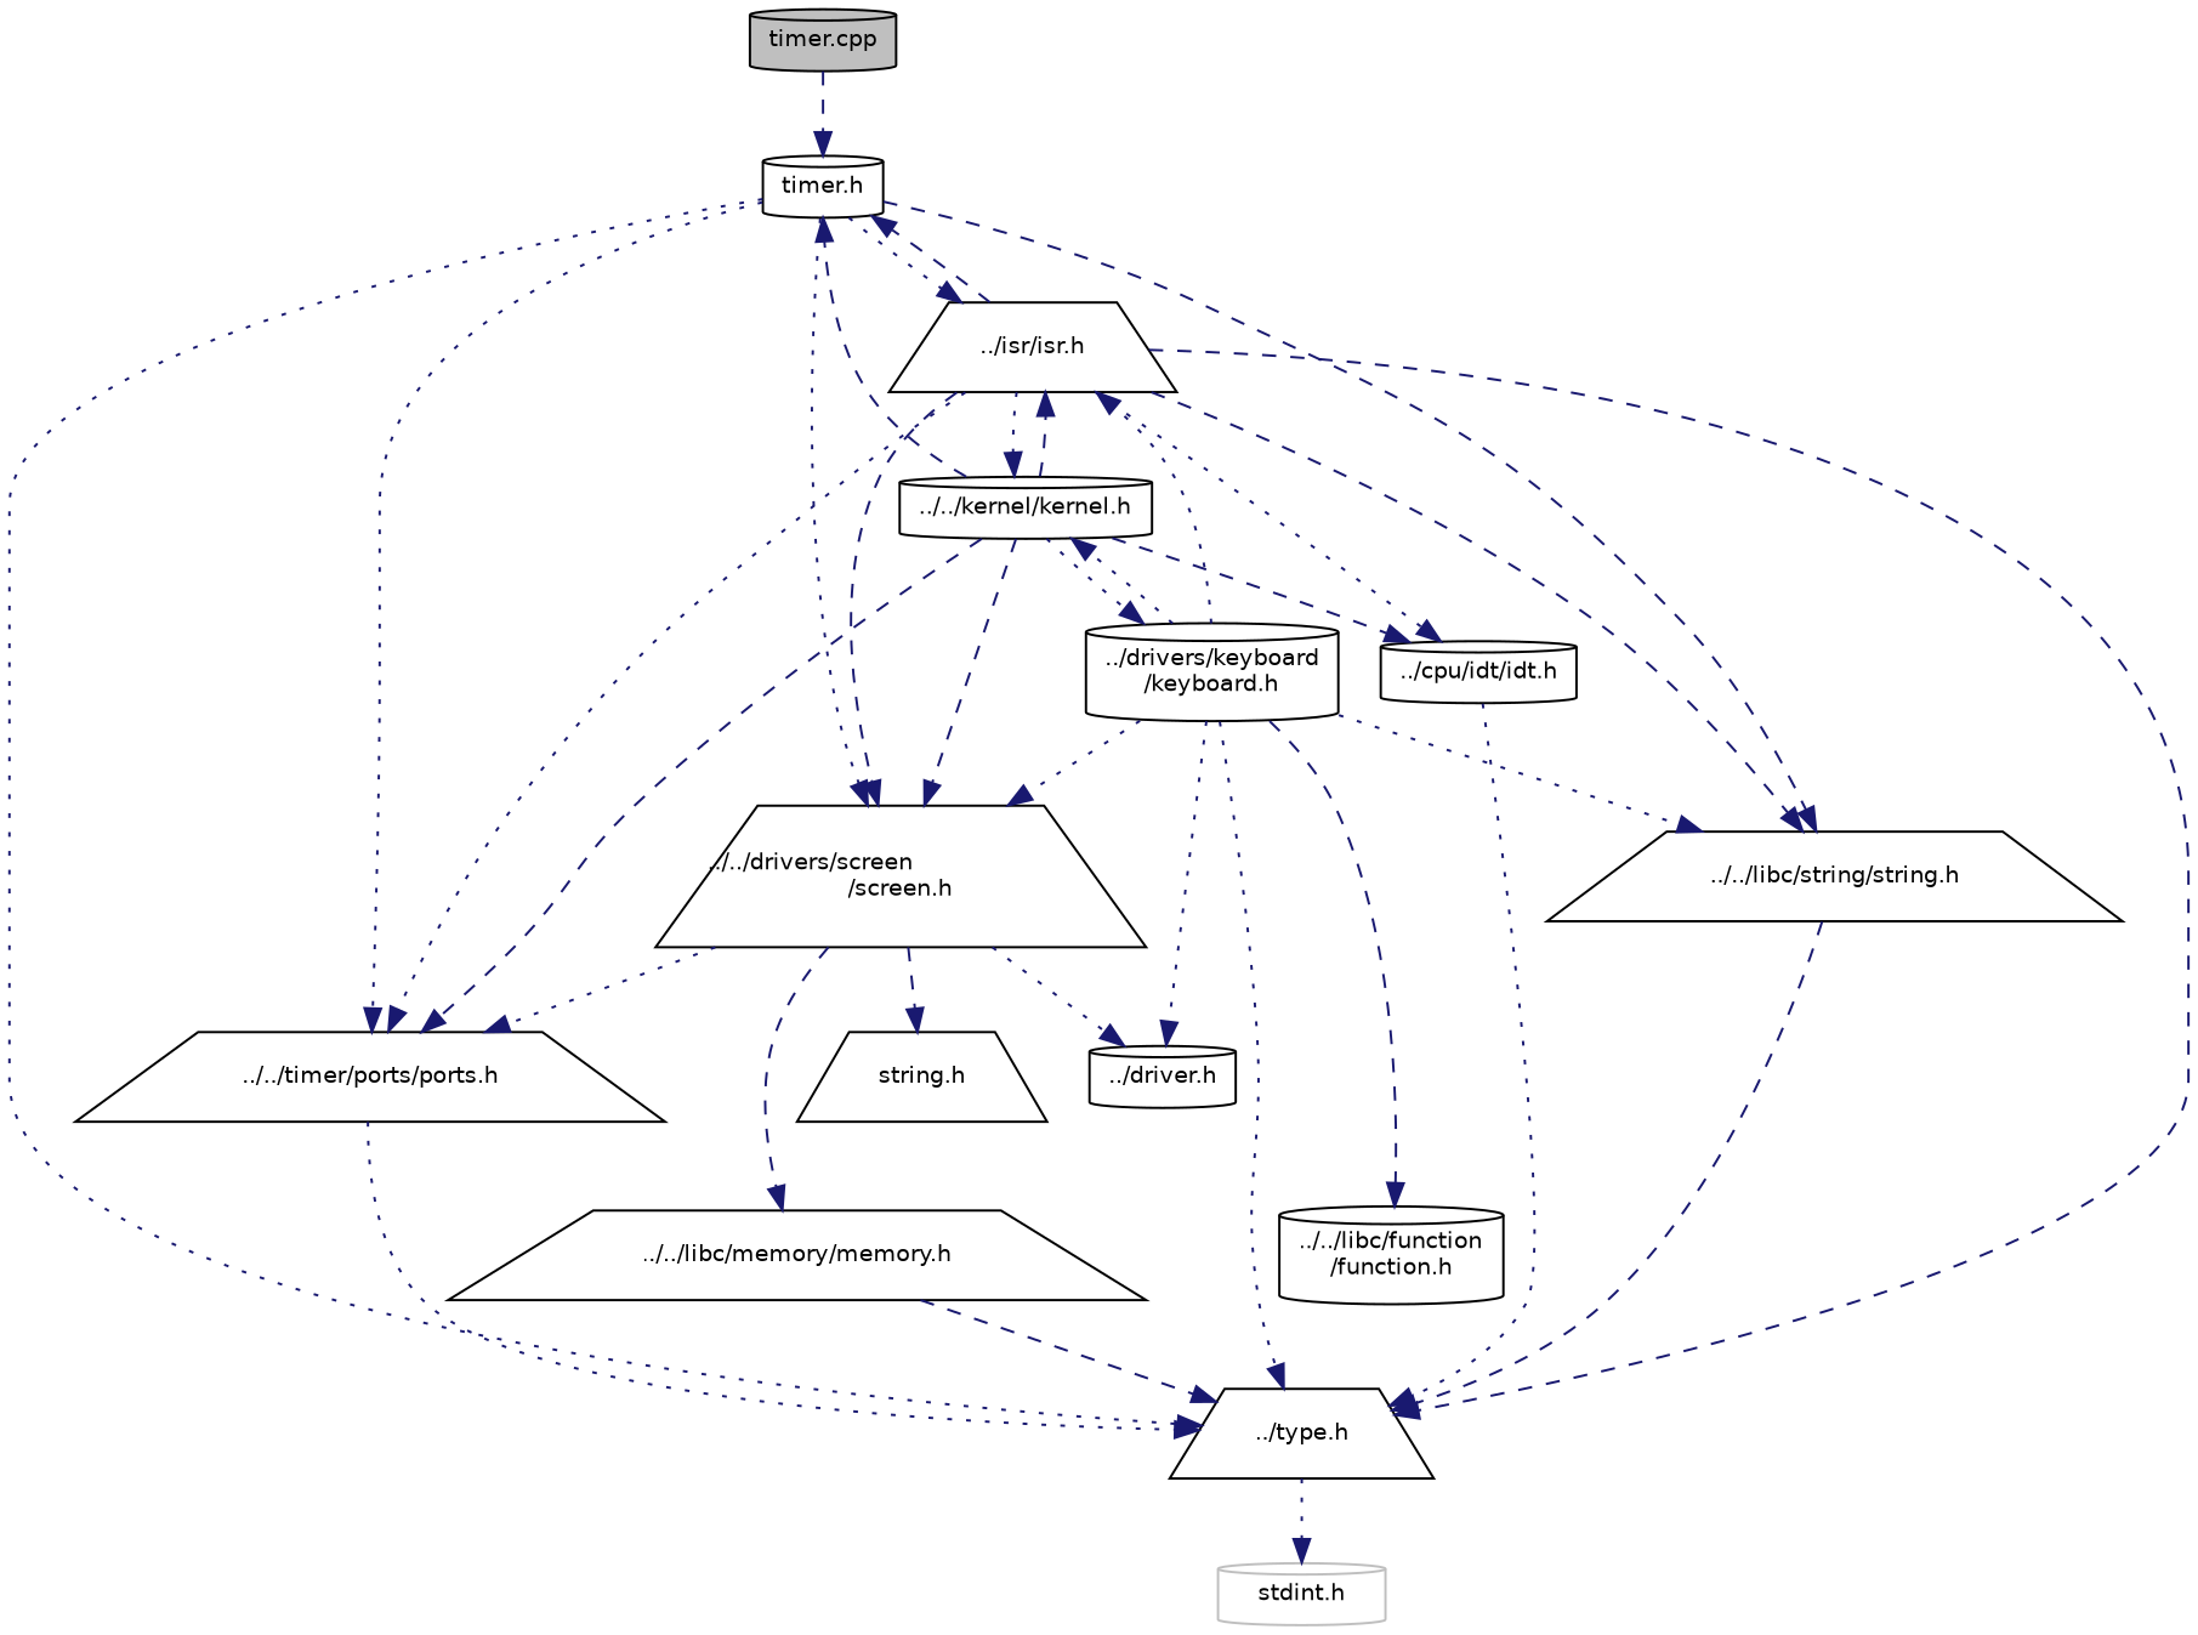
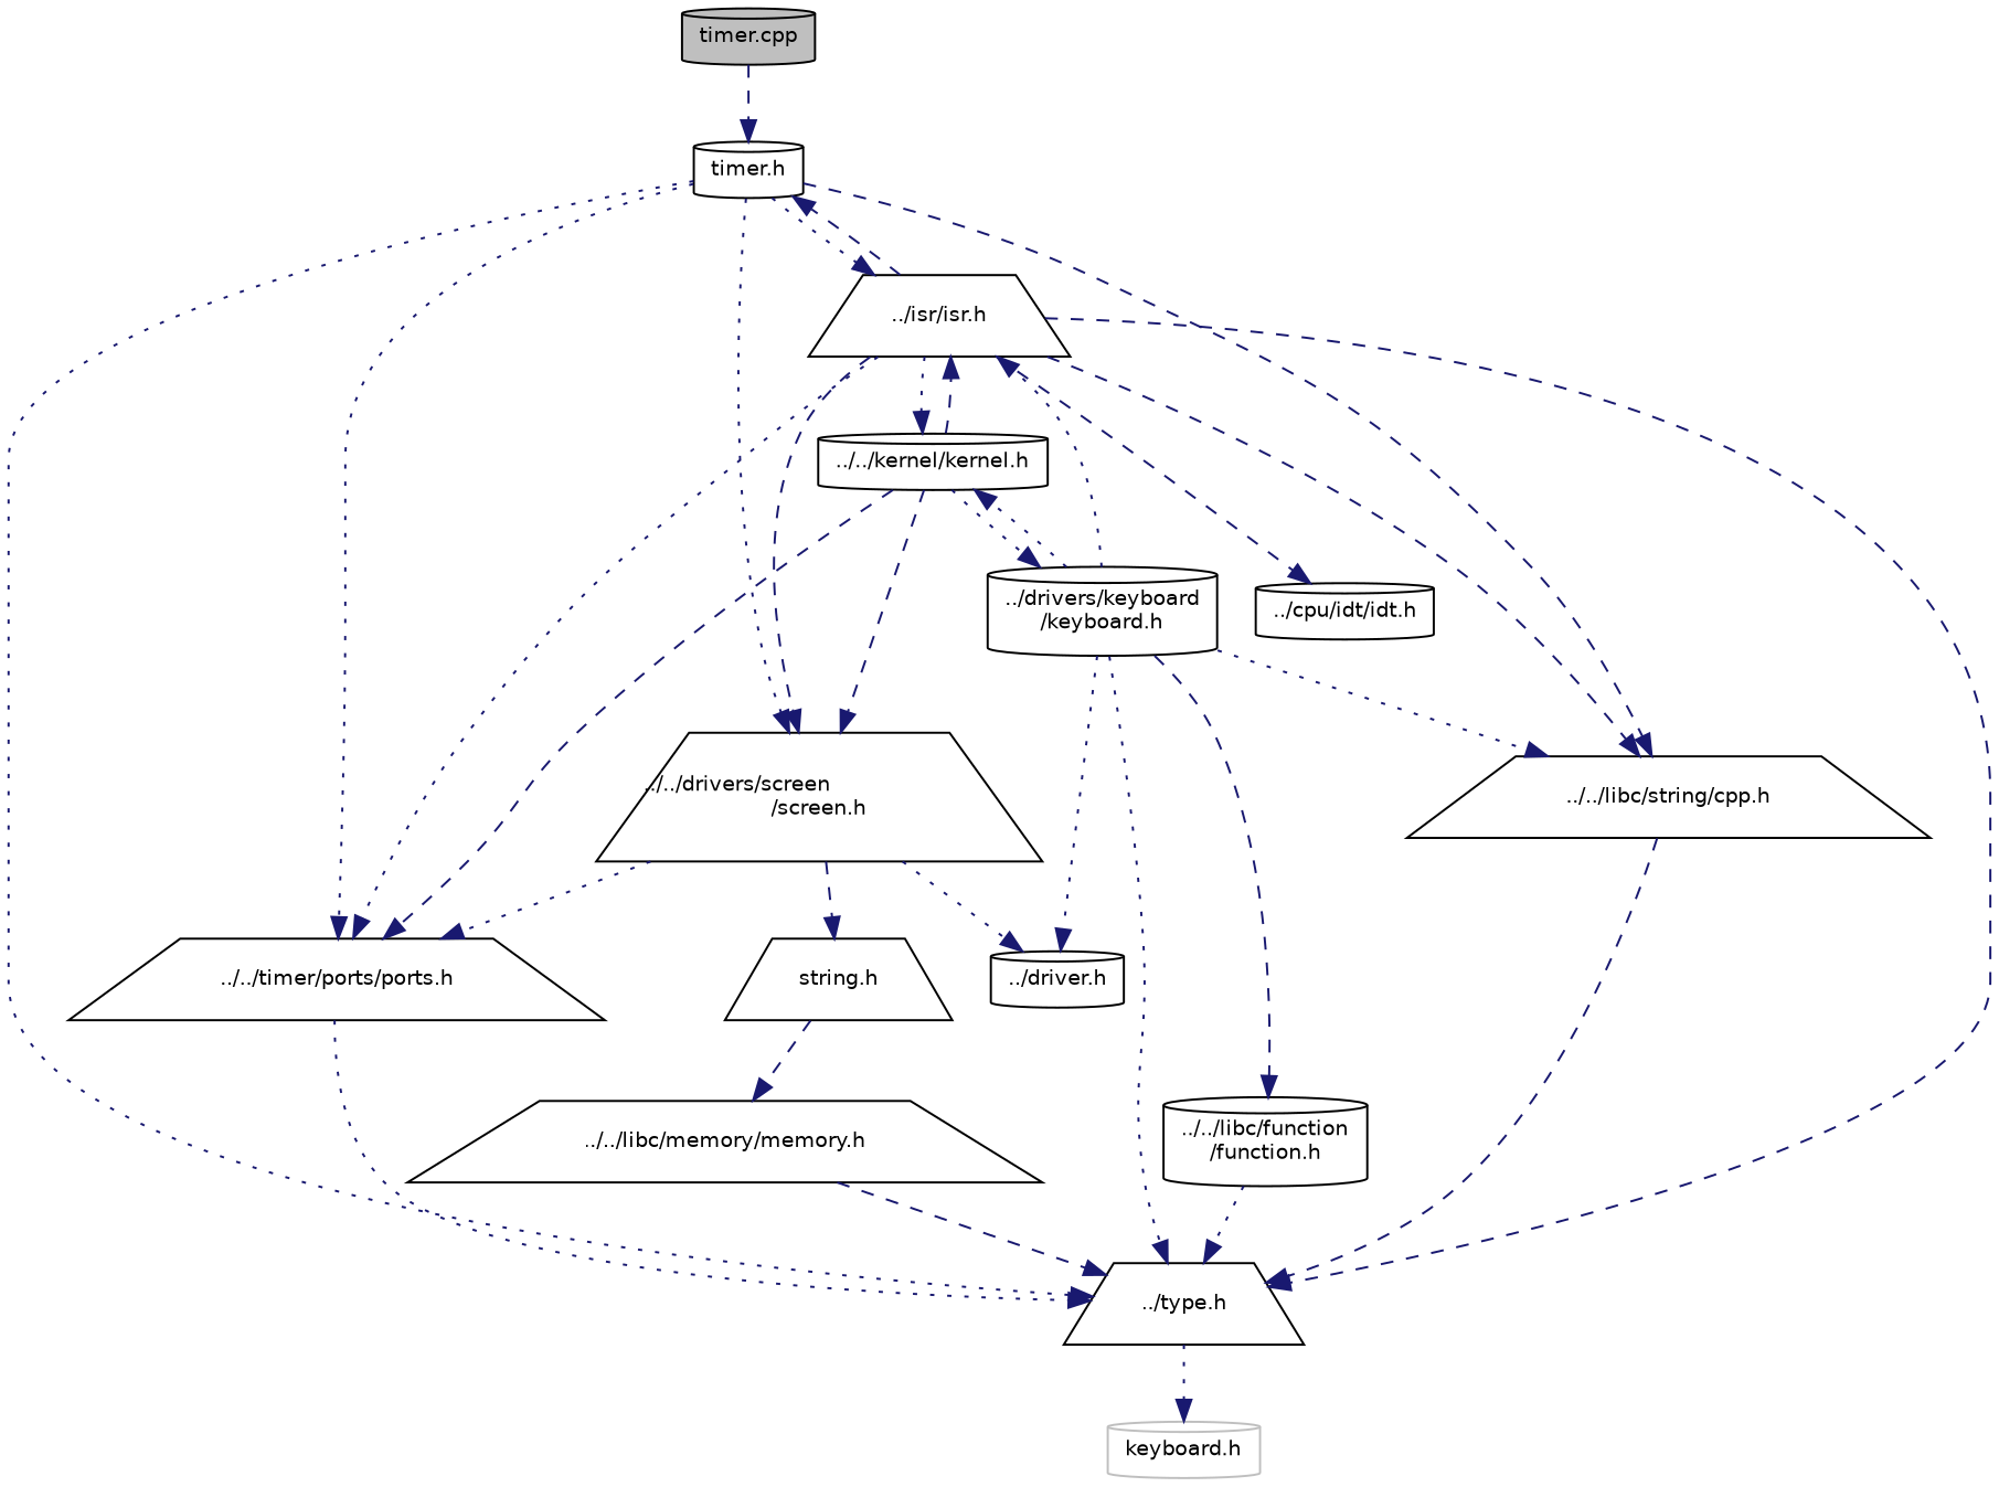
  digraph {
    node [color=black fillcolor=white fontname=Helvetica fontsize=10 shape=cylinder style=filled]
    edge [color=midnightblue fontname=Helvetica fontsize=10 labelfontname=Helvetica labelfontsize=10 style=dotted]
    n1 [fillcolor=grey75 fontcolor=black height=0.2 label="timer.cpp" width=0.4]
    n2 [height=0.2 label="timer.h" width=0.4]
    n3 [height=0.2 label="../../drivers/screen\l/screen.h" shape=trapezium width=0.4]
    n4 [height=0.2 label="../../timer/ports/ports.h" shape=trapezium width=0.4]
    n5 [height=0.2 label="../type.h" shape=trapezium width=0.4]
-   n6 [height=0.2 label="../../libc/string/string.h" shape=trapezium width=0.4]
+   n6 [height=0.2 label="../../libc/string/cpp.h" shape=trapezium width=0.4]
    n7 [height=0.2 label="../isr/isr.h" shape=trapezium width=0.4]
    n8 [height=0.2 label="../../libc/memory/memory.h" shape=trapezium width=0.4]
    n9 [height=0.2 label="../driver.h" width=0.4]
    n10 [height=0.2 label="string.h" shape=trapezium width=0.4]
-   n11 [color=grey75 height=0.2 label="stdint.h" width=0.4]
+   n11 [color=grey75 height=0.2 label="keyboard.h" width=0.4]
    n12 [height=0.2 label="../../kernel/kernel.h" width=0.4]
    n13 [height=0.2 label="../cpu/idt/idt.h" width=0.4]
    n14 [height=0.2 label="../drivers/keyboard\l/keyboard.h" width=0.4]
    n15 [height=0.2 label="../../libc/function\l/function.h" width=0.4]
    n1 -> n2 [style=dashed]
    n2 -> n3
    n2 -> n4
    n2 -> n5
    n2 -> n6 [style=dashed]
    n2 -> n7
    n3 -> n4
-   n3 -> n8 [style=dashed]
+   n10 -> n8 [style=dashed]
    n3 -> n9
    n3 -> n10 [style=dashed]
    n4 -> n5
    n5 -> n11
    n6 -> n5 [style=dashed]
    n7 -> n2 [style=dashed]
    n7 -> n3 [style=dashed]
    n7 -> n4
    n7 -> n5 [style=dashed]
    n7 -> n6 [style=dashed]
    n7 -> n12
-   n7 -> n13
+   n7 -> n13 [style=dashed]
    n8 -> n5 [style=dashed]
-   n12 -> n2 [style=dashed]
    n12 -> n3 [style=dashed]
    n12 -> n4 [style=dashed]
    n12 -> n7 [style=dashed]
-   n12 -> n13 [style=dashed]
    n12 -> n14
-   n13 -> n5
-   n14 -> n3
+   n15 -> n5
    n14 -> n5
    n14 -> n6
    n14 -> n7
    n14 -> n9
    n14 -> n12
    n14 -> n15 [style=dashed]
  }
